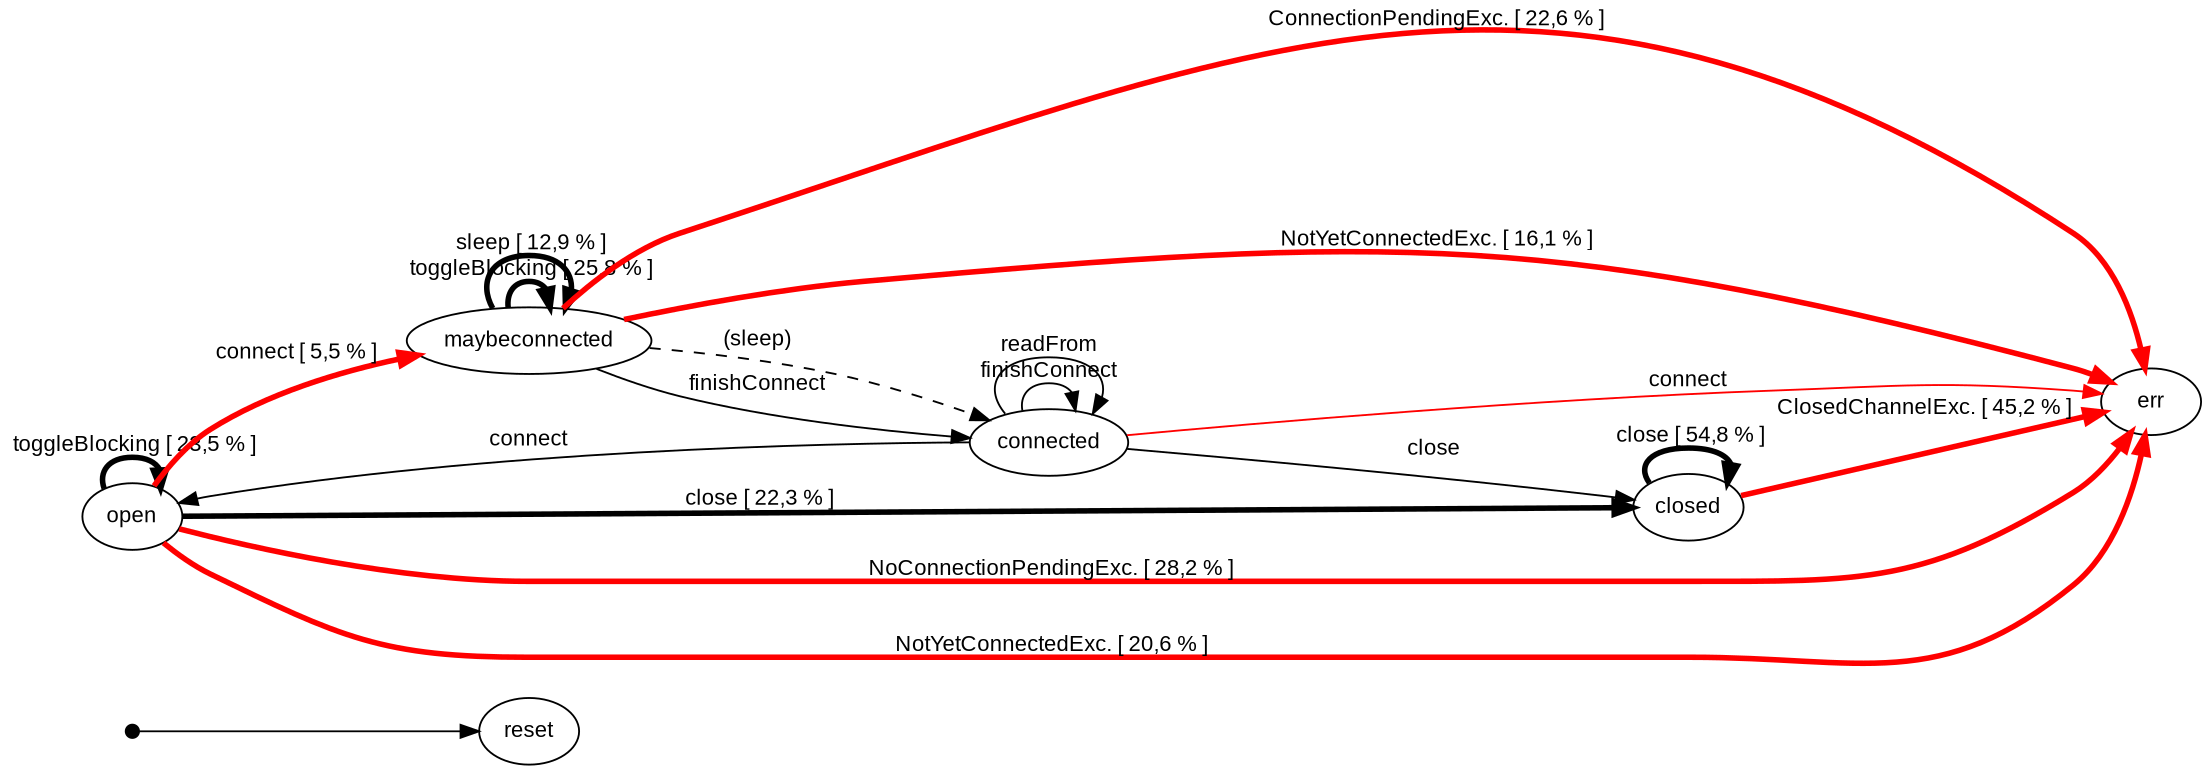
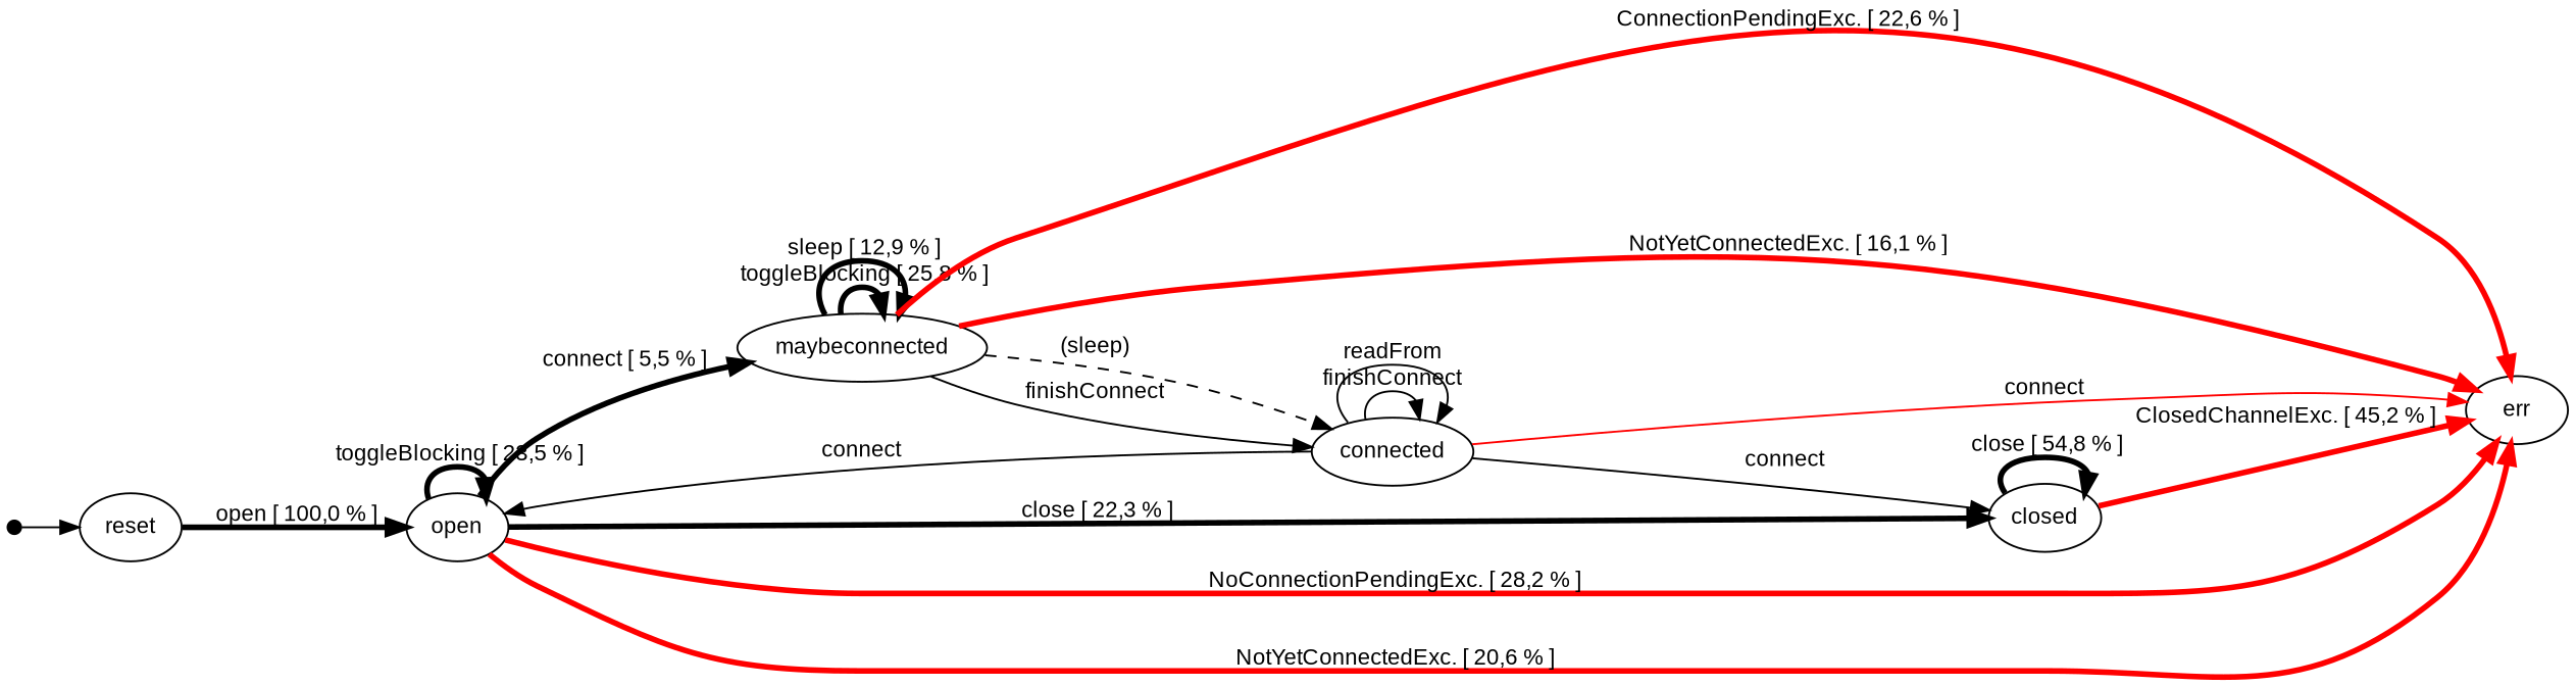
  digraph {
    fontname="Liberation Sans"
    nodesep=0.2
    rankdir=LR
    ranksep=0.4
    node [fontname="Liberation Sans" fontsize=12.0 margin=0.07]
    edge [fontname="Liberation Sans" fontsize=12.0 margin=0.05 penwidth=3.0]
    "" [height=0.1 shape=point]
    reset
    open
    maybeconnected
    err
    closed
    connected
    "" -> reset [penwidth=""]
+   reset -> open [label=" open \[ 100,0 % \]"]
    open -> open [label=" toggleBlocking \[ 23,5 % \]"]
-   open -> maybeconnected [label=" connect \[ 5,5 % \]" color=red]
+   open -> maybeconnected [label=" connect \[ 5,5 % \]"]
    open -> err [color=red label=" NoConnectionPendingExc. \[ 28,2 % \]"]
    open -> err [color=red label=" NotYetConnectedExc. \[ 20,6 % \]"]
    open -> closed [label=" close \[ 22,3 % \]"]
    maybeconnected -> maybeconnected [label=" toggleBlocking \[ 25,8 % \]"]
    maybeconnected -> maybeconnected [label=" sleep \[ 12,9 % \]"]
    maybeconnected -> err [color=red label=" ConnectionPendingExc. \[ 22,6 % \]"]
    maybeconnected -> err [color=red label=" NotYetConnectedExc. \[ 16,1 % \]"]
    maybeconnected -> connected [label=" finishConnect " penwidth=""]
    maybeconnected -> connected [label=" (sleep) " style=dashed penwidth=""]
    closed -> err [color=red label=" ClosedChannelExc. \[ 45,2 % \]"]
    closed -> closed [label=" close \[ 54,8 % \]"]
    connected -> open [label=" connect " penwidth=""]
    connected -> err [color=red label=" connect " penwidth=""]
-   connected -> closed [label=" close " penwidth=""]
+   connected -> closed [label=" connect " penwidth=""]
    connected -> connected [label=" finishConnect " penwidth=""]
    connected -> connected [label=" readFrom " penwidth=""]
  }
